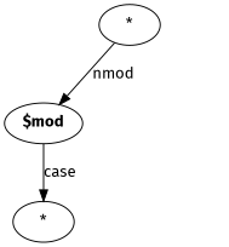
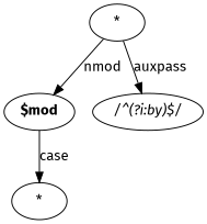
  digraph {
    fontname="Fira Sans"
    node [fontname="Fira Sans"]
    edge [fontname="Fira Sans"]
    n1 [label="*"]
    n2 [label=<<b>$mod</b>>]
+   n3 [label=<<i>/^(?i:by)$/</i>>]
    n4 [label="*"]
    n1 -> n2 [label=nmod]
+   n1 -> n3 [label=auxpass]
    n2 -> n4 [label=case]
  }
